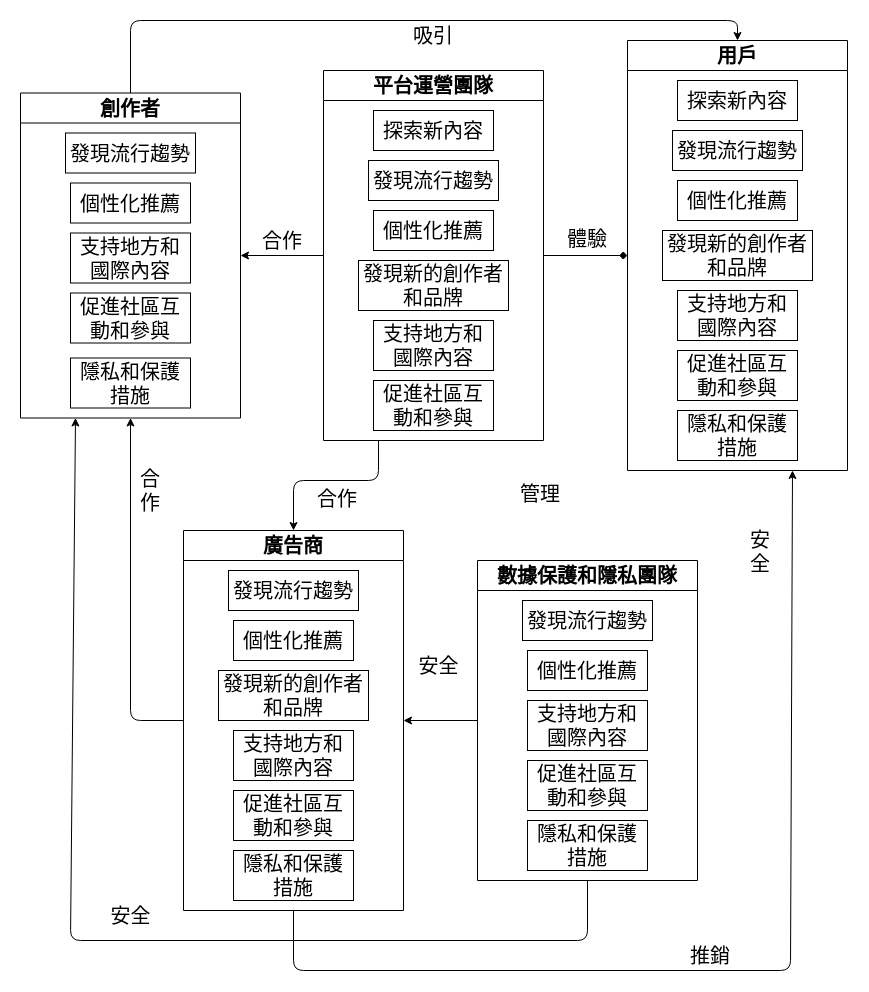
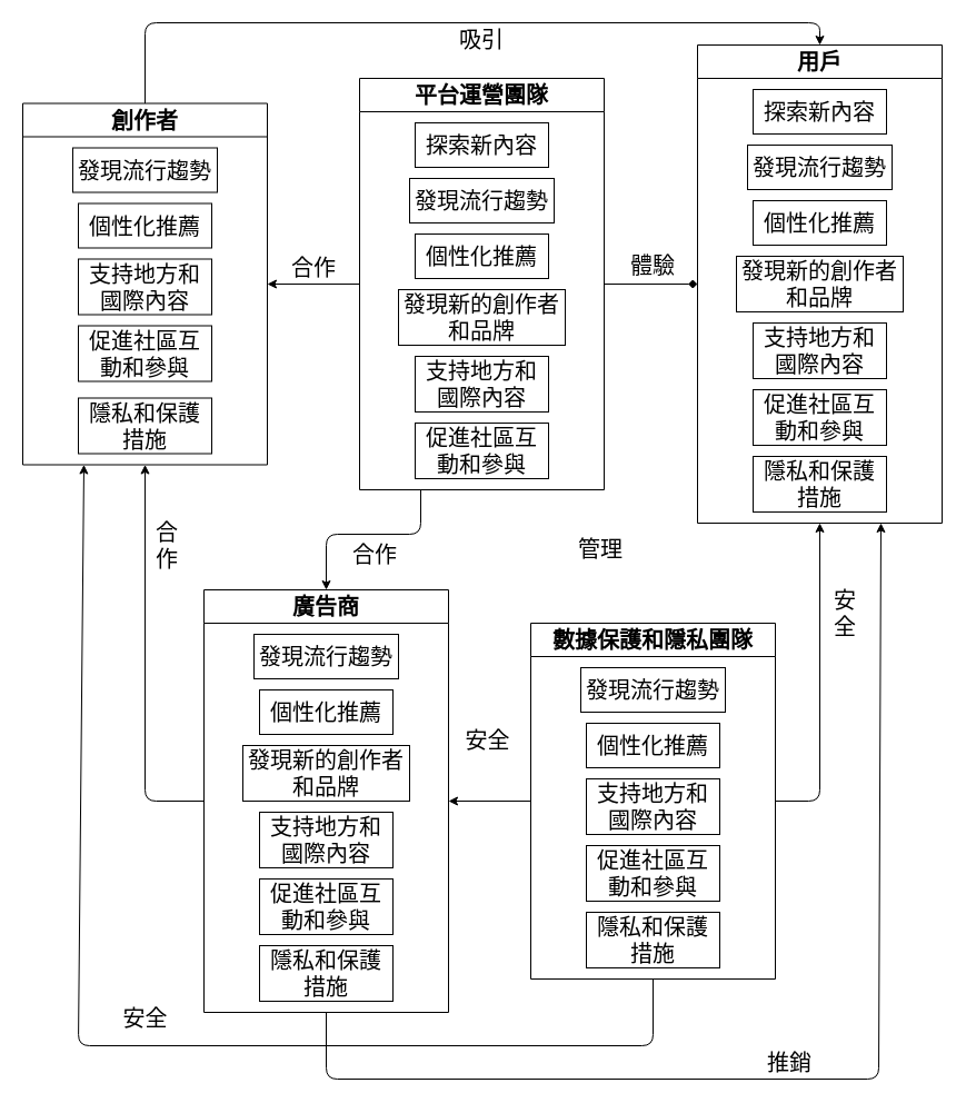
  <mxCell id="0" />
  <mxCell id="1" parent="0" />
  <mxCell id="2" value="&lt;font style=&quot;font-size: 20px;&quot;&gt;用戶&lt;/font&gt;" style="swimlane;whiteSpace=wrap;html=1;startSize=30;" vertex="1" parent="1"><mxGeometry x="627" y="40" width="220" height="430" as="geometry" /></mxCell>
  <mxCell id="3" value="探索新內容" style="rounded=0;whiteSpace=wrap;html=1;fontSize=20;" vertex="1" parent="2"><mxGeometry x="50" y="40" width="120" height="40" as="geometry" /></mxCell>
  <mxCell id="4" value="發現流行趨勢" style="rounded=0;whiteSpace=wrap;html=1;fontSize=20;" vertex="1" parent="2"><mxGeometry x="45" y="90" width="130" height="40" as="geometry" /></mxCell>
  <mxCell id="5" value="個性化推薦" style="rounded=0;whiteSpace=wrap;html=1;fontSize=20;" vertex="1" parent="2"><mxGeometry x="50" y="140" width="120" height="40" as="geometry" /></mxCell>
  <mxCell id="6" value="發現新的創作者和品牌" style="rounded=0;whiteSpace=wrap;html=1;fontSize=20;" vertex="1" parent="2"><mxGeometry x="35" y="190" width="150" height="50" as="geometry" /></mxCell>
  <mxCell id="7" value="支持地方和國際內容" style="rounded=0;whiteSpace=wrap;html=1;fontSize=20;" vertex="1" parent="2"><mxGeometry x="50" y="250" width="120" height="50" as="geometry" /></mxCell>
  <mxCell id="8" value="促進社區互動和參與" style="rounded=0;whiteSpace=wrap;html=1;fontSize=20;" vertex="1" parent="2"><mxGeometry x="50" y="310" width="120" height="50" as="geometry" /></mxCell>
  <mxCell id="9" value="隱私和保護措施" style="rounded=0;whiteSpace=wrap;html=1;fontSize=20;" vertex="1" parent="2"><mxGeometry x="50" y="370" width="120" height="50" as="geometry" /></mxCell>
  <mxCell id="10" style="edgeStyle=none;html=1;exitX=0.5;exitY=0;exitDx=0;exitDy=0;fontSize=20;entryX=0.5;entryY=0;entryDx=0;entryDy=0;" edge="1" parent="1" source="12" target="2"><mxGeometry relative="1" as="geometry"><mxPoint x="760" y="40" as="targetPoint" /><Array as="points"><mxPoint x="130" y="20" /><mxPoint x="737" y="20" /></Array></mxGeometry></mxCell>
  <mxCell id="11" style="edgeStyle=none;html=1;exitX=0;exitY=0.5;exitDx=0;exitDy=0;fontSize=20;entryX=0.5;entryY=1;entryDx=0;entryDy=0;" edge="1" parent="1" source="19" target="12"><mxGeometry relative="1" as="geometry"><mxPoint x="200" y="460" as="targetPoint" /><Array as="points"><mxPoint x="130" y="720" /></Array></mxGeometry></mxCell>
  <mxCell id="12" value="&lt;font style=&quot;font-size: 20px;&quot;&gt;創作者&lt;/font&gt;" style="swimlane;whiteSpace=wrap;html=1;startSize=30;" vertex="1" parent="1"><mxGeometry y="92.5" width="220" height="325" as="geometry" x="20" /></mxCell>
  <mxCell id="13" value="發現流行趨勢" style="rounded=0;whiteSpace=wrap;html=1;fontSize=20;" vertex="1" parent="12"><mxGeometry x="45" y="40" width="130" height="40" as="geometry" /></mxCell>
  <mxCell id="14" value="個性化推薦" style="rounded=0;whiteSpace=wrap;html=1;fontSize=20;" vertex="1" parent="12"><mxGeometry x="50" y="90" width="120" height="40" as="geometry" /></mxCell>
  <mxCell id="15" value="支持地方和國際內容" style="rounded=0;whiteSpace=wrap;html=1;fontSize=20;" vertex="1" parent="12"><mxGeometry x="50" y="140" width="120" height="50" as="geometry" /></mxCell>
  <mxCell id="16" value="促進社區互動和參與" style="rounded=0;whiteSpace=wrap;html=1;fontSize=20;" vertex="1" parent="12"><mxGeometry x="50" y="200" width="120" height="50" as="geometry" /></mxCell>
  <mxCell id="17" value="隱私和保護措施" style="rounded=0;whiteSpace=wrap;html=1;fontSize=20;" vertex="1" parent="12"><mxGeometry x="50" y="265" width="120" height="50" as="geometry" /></mxCell>
  <mxCell id="18" style="edgeStyle=none;html=1;exitX=0.5;exitY=1;exitDx=0;exitDy=0;entryX=0.75;entryY=1;entryDx=0;entryDy=0;fontSize=20;" edge="1" parent="1" source="19" target="2"><mxGeometry relative="1" as="geometry"><Array as="points"><mxPoint x="293" y="970" /><mxPoint x="790" y="970" /></Array></mxGeometry></mxCell>
  <mxCell id="19" value="&lt;font style=&quot;font-size: 20px;&quot;&gt;廣告商&lt;/font&gt;" style="swimlane;whiteSpace=wrap;html=1;startSize=30;" vertex="1" parent="1"><mxGeometry x="183" y="530" width="220" height="380" as="geometry" /></mxCell>
  <mxCell id="20" value="發現流行趨勢" style="rounded=0;whiteSpace=wrap;html=1;fontSize=20;" vertex="1" parent="19"><mxGeometry x="45" y="40" width="130" height="40" as="geometry" /></mxCell>
  <mxCell id="21" value="個性化推薦" style="rounded=0;whiteSpace=wrap;html=1;fontSize=20;" vertex="1" parent="19"><mxGeometry x="50" y="90" width="120" height="40" as="geometry" /></mxCell>
  <mxCell id="22" value="發現新的創作者和品牌" style="rounded=0;whiteSpace=wrap;html=1;fontSize=20;" vertex="1" parent="19"><mxGeometry x="35" y="140" width="150" height="50" as="geometry" /></mxCell>
  <mxCell id="23" value="支持地方和國際內容" style="rounded=0;whiteSpace=wrap;html=1;fontSize=20;" vertex="1" parent="19"><mxGeometry x="50" y="200" width="120" height="50" as="geometry" /></mxCell>
  <mxCell id="24" value="促進社區互動和參與" style="rounded=0;whiteSpace=wrap;html=1;fontSize=20;" vertex="1" parent="19"><mxGeometry x="50" y="260" width="120" height="50" as="geometry" /></mxCell>
  <mxCell id="25" value="隱私和保護措施" style="rounded=0;whiteSpace=wrap;html=1;fontSize=20;" vertex="1" parent="19"><mxGeometry x="50" y="320" width="120" height="50" as="geometry" /></mxCell>
  <mxCell id="26" style="edgeStyle=none;html=1;exitX=0.25;exitY=1;exitDx=0;exitDy=0;entryX=0.5;entryY=0;entryDx=0;entryDy=0;fontSize=20;" edge="1" parent="1" source="29" target="19"><mxGeometry relative="1" as="geometry"><Array as="points"><mxPoint x="378" y="480" /><mxPoint x="293" y="480" /></Array></mxGeometry></mxCell>
  <mxCell id="27" style="edgeStyle=none;html=1;exitX=0;exitY=0.5;exitDx=0;exitDy=0;entryX=1;entryY=0.5;entryDx=0;entryDy=0;fontSize=20;" edge="1" parent="1" source="29" target="12"><mxGeometry relative="1" as="geometry" /></mxCell>
  <mxCell id="28" style="edgeStyle=none;html=1;exitX=1;exitY=0.5;exitDx=0;exitDy=0;fontSize=20;entryX=0;entryY=0.5;entryDx=0;entryDy=0;endArrow=diamond;" edge="1" parent="1" source="29" target="2"><mxGeometry relative="1" as="geometry"><mxPoint x="610" y="320" as="targetPoint" /></mxGeometry></mxCell>
  <mxCell id="29" value="&lt;font style=&quot;font-size: 20px;&quot;&gt;平台運營團隊&lt;/font&gt;" style="swimlane;whiteSpace=wrap;html=1;startSize=30;" vertex="1" parent="1"><mxGeometry x="323" y="70" width="220" height="370" as="geometry" /></mxCell>
  <mxCell id="30" value="促進社區互動和參與" style="rounded=0;whiteSpace=wrap;html=1;fontSize=20;" vertex="1" parent="29"><mxGeometry x="50" y="310" width="120" height="50" as="geometry" /></mxCell>
  <mxCell id="31" value="支持地方和國際內容" style="rounded=0;whiteSpace=wrap;html=1;fontSize=20;" vertex="1" parent="29"><mxGeometry x="50" y="250" width="120" height="50" as="geometry" /></mxCell>
  <mxCell id="32" value="發現新的創作者和品牌" style="rounded=0;whiteSpace=wrap;html=1;fontSize=20;" vertex="1" parent="29"><mxGeometry x="35" y="190" width="150" height="50" as="geometry" /></mxCell>
  <mxCell id="33" value="個性化推薦" style="rounded=0;whiteSpace=wrap;html=1;fontSize=20;" vertex="1" parent="29"><mxGeometry x="50" y="140" width="120" height="40" as="geometry" /></mxCell>
  <mxCell id="34" value="發現流行趨勢" style="rounded=0;whiteSpace=wrap;html=1;fontSize=20;" vertex="1" parent="29"><mxGeometry x="45" y="90" width="130" height="40" as="geometry" /></mxCell>
  <mxCell id="35" value="探索新內容" style="rounded=0;whiteSpace=wrap;html=1;fontSize=20;" vertex="1" parent="29"><mxGeometry x="50" y="40" width="120" height="40" as="geometry" /></mxCell>
  <mxCell id="36" value="合作" style="text;html=1;strokeColor=none;fillColor=none;align=center;verticalAlign=middle;whiteSpace=wrap;rounded=0;fontSize=20;rotation=0;" vertex="1" parent="1"><mxGeometry x="312" y="480" width="50" height="35" as="geometry" /></mxCell>
  <mxCell id="37" value="推銷" style="text;html=1;strokeColor=none;fillColor=none;align=center;verticalAlign=middle;whiteSpace=wrap;rounded=0;fontSize=20;" vertex="1" parent="1"><mxGeometry x="680" y="940" width="60" height="30" as="geometry" /></mxCell>
  <mxCell id="38" value="合作" style="text;html=1;strokeColor=none;fillColor=none;align=center;verticalAlign=middle;whiteSpace=wrap;rounded=0;fontSize=20;" vertex="1" parent="1"><mxGeometry x="130" y="460" width="40" height="60" as="geometry" /></mxCell>
  <mxCell id="39" value="體驗" style="text;html=1;strokeColor=none;fillColor=none;align=center;verticalAlign=middle;whiteSpace=wrap;rounded=0;fontSize=20;" vertex="1" parent="1"><mxGeometry x="547" y="220" width="80" height="35" as="geometry" /></mxCell>
  <mxCell id="40" value="合作" style="text;html=1;strokeColor=none;fillColor=none;align=center;verticalAlign=middle;whiteSpace=wrap;rounded=0;fontSize=20;" vertex="1" parent="1"><mxGeometry x="252" y="224.5" width="60" height="30" as="geometry" /></mxCell>
  <mxCell id="41" value="吸引" style="text;html=1;strokeColor=none;fillColor=none;align=center;verticalAlign=middle;whiteSpace=wrap;rounded=0;fontSize=20;" vertex="1" parent="1"><mxGeometry x="403" y="20" width="60" height="30" as="geometry" /></mxCell>
+ <mxCell id="42" style="edgeStyle=none;html=1;exitX=1;exitY=0.5;exitDx=0;exitDy=0;entryX=0.5;entryY=1;entryDx=0;entryDy=0;fontSize=20;" edge="1" parent="1" source="45" target="2"><mxGeometry relative="1" as="geometry"><Array as="points"><mxPoint x="737" y="720" /></Array></mxGeometry></mxCell>
  <mxCell id="43" style="edgeStyle=none;html=1;exitX=0;exitY=0.5;exitDx=0;exitDy=0;entryX=1;entryY=0.5;entryDx=0;entryDy=0;fontSize=20;" edge="1" parent="1" source="45" target="19"><mxGeometry relative="1" as="geometry" /></mxCell>
  <mxCell id="44" style="edgeStyle=none;html=1;exitX=0.5;exitY=1;exitDx=0;exitDy=0;entryX=0.25;entryY=1;entryDx=0;entryDy=0;fontSize=20;" edge="1" parent="1" source="45" target="12"><mxGeometry relative="1" as="geometry"><Array as="points"><mxPoint x="587" y="940" /><mxPoint x="70" y="940" /></Array></mxGeometry></mxCell>
  <mxCell id="45" value="&lt;font style=&quot;font-size: 20px;&quot;&gt;數據保護和隱私團隊&lt;/font&gt;" style="swimlane;whiteSpace=wrap;html=1;startSize=30;" vertex="1" parent="1"><mxGeometry x="477" y="560" width="220" height="320" as="geometry" /></mxCell>
  <mxCell id="46" value="發現流行趨勢" style="rounded=0;whiteSpace=wrap;html=1;fontSize=20;" vertex="1" parent="45"><mxGeometry x="45" y="40" width="130" height="40" as="geometry" /></mxCell>
  <mxCell id="47" value="個性化推薦" style="rounded=0;whiteSpace=wrap;html=1;fontSize=20;" vertex="1" parent="45"><mxGeometry x="50" y="90" width="120" height="40" as="geometry" /></mxCell>
  <mxCell id="48" value="支持地方和國際內容" style="rounded=0;whiteSpace=wrap;html=1;fontSize=20;" vertex="1" parent="45"><mxGeometry x="50" y="140" width="120" height="50" as="geometry" /></mxCell>
  <mxCell id="49" value="促進社區互動和參與" style="rounded=0;whiteSpace=wrap;html=1;fontSize=20;" vertex="1" parent="45"><mxGeometry x="50" y="200" width="120" height="50" as="geometry" /></mxCell>
  <mxCell id="50" value="隱私和保護措施" style="rounded=0;whiteSpace=wrap;html=1;fontSize=20;" vertex="1" parent="45"><mxGeometry x="50" y="260" width="120" height="50" as="geometry" /></mxCell>
  <mxCell id="51" value="安全" style="text;html=1;strokeColor=none;fillColor=none;align=center;verticalAlign=middle;whiteSpace=wrap;rounded=0;fontSize=20;" vertex="1" parent="1"><mxGeometry x="740" y="520" width="40" height="62" as="geometry" /></mxCell>
  <mxCell id="52" value="管理" style="text;html=1;strokeColor=none;fillColor=none;align=center;verticalAlign=middle;whiteSpace=wrap;rounded=0;fontSize=20;" vertex="1" parent="1"><mxGeometry x="500" y="475" width="80" height="35" as="geometry" /></mxCell>
  <mxCell id="53" value="安全" style="text;html=1;strokeColor=none;fillColor=none;align=center;verticalAlign=middle;whiteSpace=wrap;rounded=0;fontSize=20;" vertex="1" parent="1"><mxGeometry x="410" y="640" width="57" height="50" as="geometry" /></mxCell>
  <mxCell id="54" value="安全" style="text;html=1;strokeColor=none;fillColor=none;align=center;verticalAlign=middle;whiteSpace=wrap;rounded=0;fontSize=20;" vertex="1" parent="1"><mxGeometry x="101.5" y="890" width="57" height="50" as="geometry" /></mxCell>
